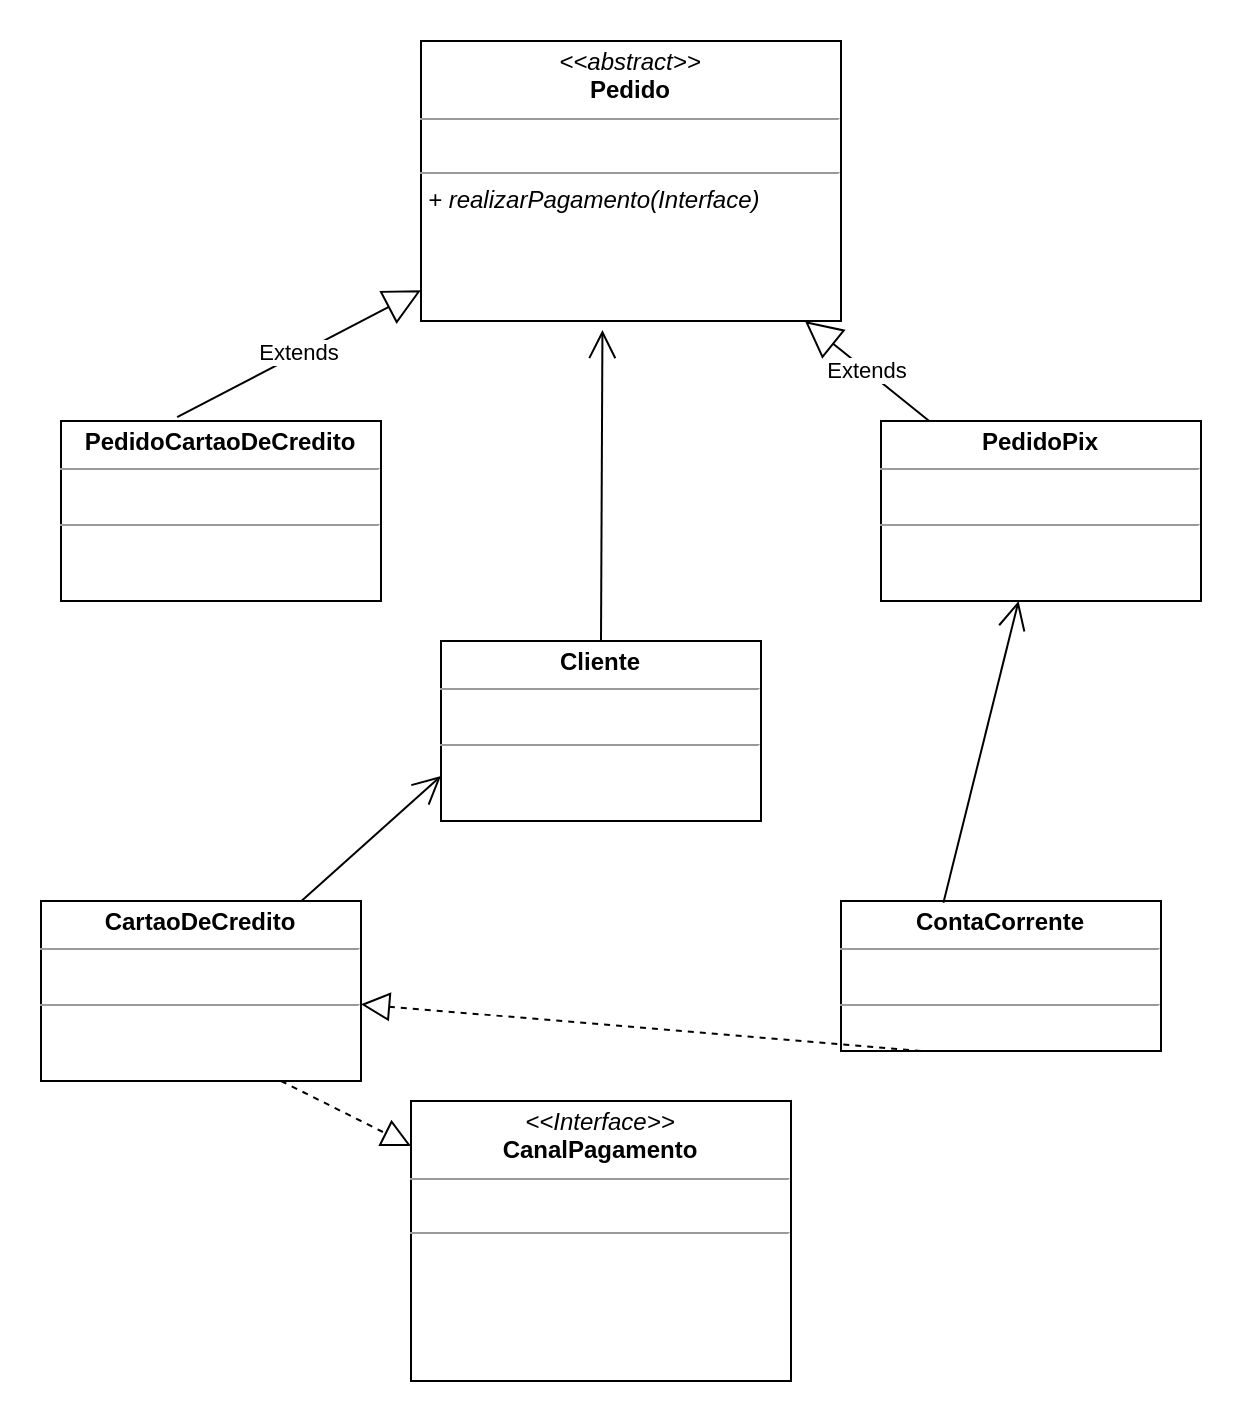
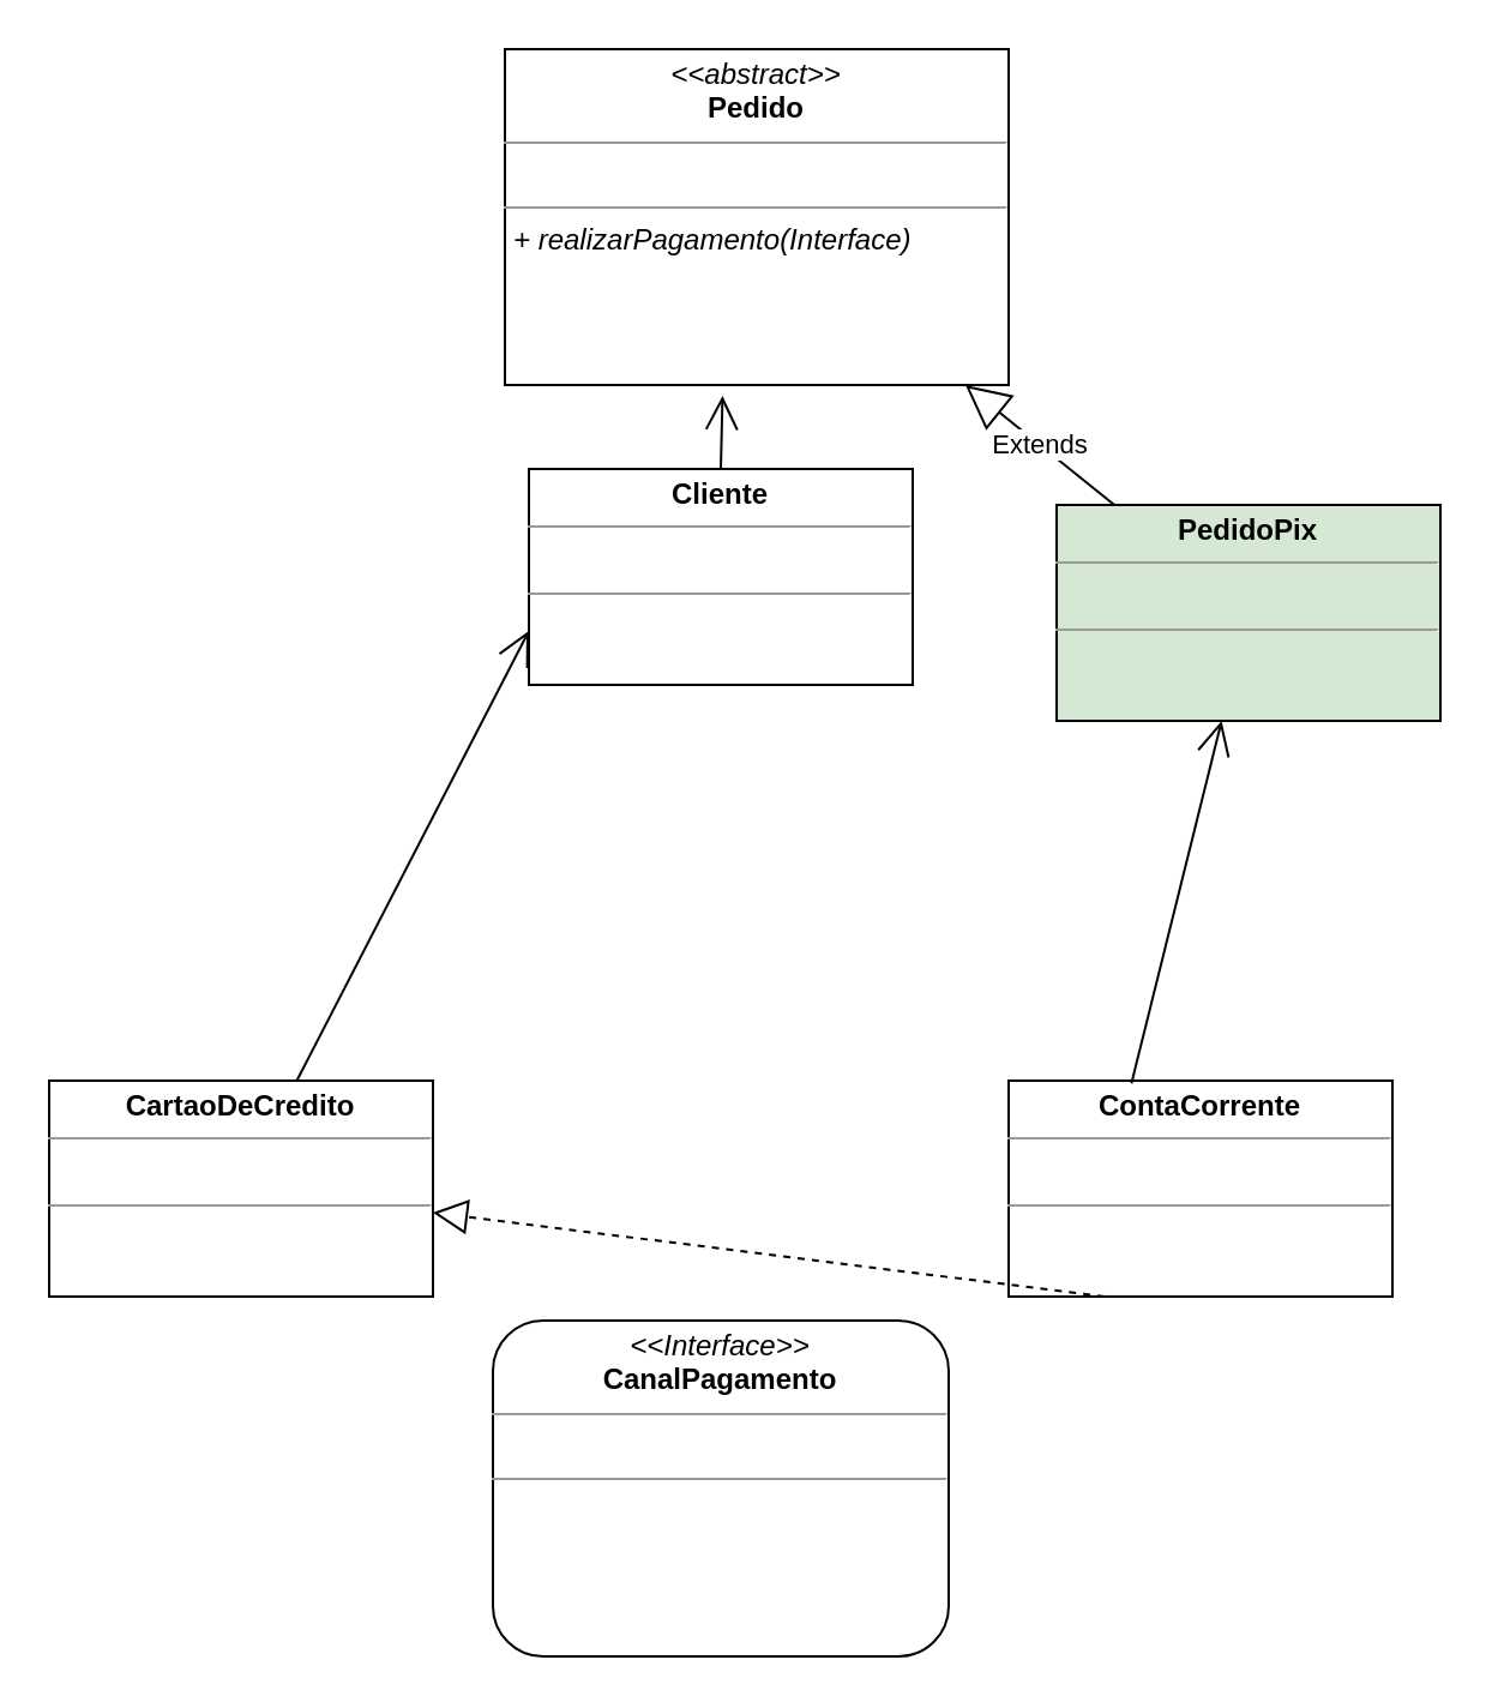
  <mxCell id="0" />
  <mxCell id="1" parent="0" />
  <mxCell id="2" value="&lt;p style=&quot;margin:0px;margin-top:4px;text-align:center;&quot;&gt;&lt;i&gt;&amp;lt;&amp;lt;abstract&amp;gt;&amp;gt;&lt;/i&gt;&lt;br&gt;&lt;b&gt;Pedido&lt;/b&gt;&lt;/p&gt;&lt;hr size=&quot;1&quot;&gt;&lt;p style=&quot;margin:0px;margin-left:4px;&quot;&gt;&lt;br&gt;&lt;/p&gt;&lt;hr size=&quot;1&quot;&gt;&lt;p style=&quot;margin:0px;margin-left:4px;&quot;&gt;&lt;i&gt;+ realizarPagamento(Interface)&lt;/i&gt;&lt;br&gt;&lt;/p&gt;" style="verticalAlign=top;align=left;overflow=fill;fontSize=12;fontFamily=Helvetica;html=1;" vertex="1" parent="1"><mxGeometry x="210" y="20" width="210" height="140" as="geometry" /></mxCell>
- <mxCell id="3" value="&lt;p style=&quot;margin:0px;margin-top:4px;text-align:center;&quot;&gt;&lt;b&gt;PedidoPix&lt;/b&gt;&lt;/p&gt;&lt;hr size=&quot;1&quot;&gt;&lt;p style=&quot;margin:0px;margin-left:4px;&quot;&gt;&lt;br&gt;&lt;/p&gt;&lt;hr size=&quot;1&quot;&gt;&lt;p style=&quot;margin:0px;margin-left:4px;&quot;&gt;&lt;br&gt;&lt;/p&gt;" style="verticalAlign=top;align=left;overflow=fill;fontSize=12;fontFamily=Helvetica;html=1;" vertex="1" parent="1"><mxGeometry x="440" y="210" width="160" height="90" as="geometry" /></mxCell>
- <mxCell id="4" value="&lt;p style=&quot;margin:0px;margin-top:4px;text-align:center;&quot;&gt;&lt;b&gt;PedidoCartaoDeCredito&lt;/b&gt;&lt;/p&gt;&lt;hr size=&quot;1&quot;&gt;&lt;p style=&quot;margin:0px;margin-left:4px;&quot;&gt;&lt;br&gt;&lt;/p&gt;&lt;hr size=&quot;1&quot;&gt;&lt;p style=&quot;margin:0px;margin-left:4px;&quot;&gt;&lt;br&gt;&lt;/p&gt;" style="verticalAlign=top;align=left;overflow=fill;fontSize=12;fontFamily=Helvetica;html=1;" vertex="1" parent="1"><mxGeometry x="30" y="210" width="160" height="90" as="geometry" /></mxCell>
- <mxCell id="5" value="Extends" style="endArrow=block;endSize=16;endFill=0;html=1;rounded=0;exitX=0.363;exitY=-0.022;exitDx=0;exitDy=0;exitPerimeter=0;" edge="1" parent="1" source="4" target="2"><mxGeometry width="160" relative="1" as="geometry"><mxPoint x="60" y="150" as="sourcePoint" /><mxPoint x="220" y="150" as="targetPoint" /></mxGeometry></mxCell>
+ <mxCell id="3" value="&lt;p style=&quot;margin:0px;margin-top:4px;text-align:center;&quot;&gt;&lt;b&gt;PedidoPix&lt;/b&gt;&lt;/p&gt;&lt;hr size=&quot;1&quot;&gt;&lt;p style=&quot;margin:0px;margin-left:4px;&quot;&gt;&lt;br&gt;&lt;/p&gt;&lt;hr size=&quot;1&quot;&gt;&lt;p style=&quot;margin:0px;margin-left:4px;&quot;&gt;&lt;br&gt;&lt;/p&gt;" style="verticalAlign=top;align=left;overflow=fill;fontSize=12;fontFamily=Helvetica;html=1;fillColor=#d5e8d4;" vertex="1" parent="1"><mxGeometry x="440" y="210" width="160" height="90" as="geometry" /></mxCell>
  <mxCell id="6" value="Extends" style="endArrow=block;endSize=16;endFill=0;html=1;rounded=0;" edge="1" parent="1" source="3" target="2"><mxGeometry width="160" relative="1" as="geometry"><mxPoint x="500" y="130" as="sourcePoint" /><mxPoint x="660" y="130" as="targetPoint" /></mxGeometry></mxCell>
- <mxCell id="7" value="&lt;p style=&quot;margin:0px;margin-top:4px;text-align:center;&quot;&gt;&lt;b&gt;Cliente&lt;/b&gt;&lt;/p&gt;&lt;hr size=&quot;1&quot;&gt;&lt;p style=&quot;margin:0px;margin-left:4px;&quot;&gt;&lt;br&gt;&lt;/p&gt;&lt;hr size=&quot;1&quot;&gt;&lt;p style=&quot;margin:0px;margin-left:4px;&quot;&gt;&lt;br&gt;&lt;/p&gt;" style="verticalAlign=top;align=left;overflow=fill;fontSize=12;fontFamily=Helvetica;html=1;" vertex="1" parent="1"><mxGeometry x="220" y="320" width="160" height="90" as="geometry" /></mxCell>
+ <mxCell id="7" value="&lt;p style=&quot;margin:0px;margin-top:4px;text-align:center;&quot;&gt;&lt;b&gt;Cliente&lt;/b&gt;&lt;/p&gt;&lt;hr size=&quot;1&quot;&gt;&lt;p style=&quot;margin:0px;margin-left:4px;&quot;&gt;&lt;br&gt;&lt;/p&gt;&lt;hr size=&quot;1&quot;&gt;&lt;p style=&quot;margin:0px;margin-left:4px;&quot;&gt;&lt;br&gt;&lt;/p&gt;" style="verticalAlign=top;align=left;overflow=fill;fontSize=12;fontFamily=Helvetica;html=1;" vertex="1" parent="1"><mxGeometry x="220" y="195" width="160" height="90" as="geometry" /></mxCell>
  <mxCell id="8" value="" style="endArrow=open;endFill=1;endSize=12;html=1;rounded=0;exitX=0.5;exitY=0;exitDx=0;exitDy=0;entryX=0.432;entryY=1.032;entryDx=0;entryDy=0;entryPerimeter=0;" edge="1" parent="1" source="7" target="2"><mxGeometry width="160" relative="1" as="geometry"><mxPoint x="270" y="250" as="sourcePoint" /><mxPoint x="430" y="250" as="targetPoint" /></mxGeometry></mxCell>
  <mxCell id="9" value="&lt;p style=&quot;margin:0px;margin-top:4px;text-align:center;&quot;&gt;&lt;b&gt;CartaoDeCredito&lt;/b&gt;&lt;/p&gt;&lt;hr size=&quot;1&quot;&gt;&lt;p style=&quot;margin:0px;margin-left:4px;&quot;&gt;&lt;br&gt;&lt;/p&gt;&lt;hr size=&quot;1&quot;&gt;&lt;p style=&quot;margin:0px;margin-left:4px;&quot;&gt;&lt;br&gt;&lt;/p&gt;" style="verticalAlign=top;align=left;overflow=fill;fontSize=12;fontFamily=Helvetica;html=1;" vertex="1" parent="1"><mxGeometry x="20" y="450" width="160" height="90" as="geometry" /></mxCell>
- <mxCell id="10" value="&lt;p style=&quot;margin:0px;margin-top:4px;text-align:center;&quot;&gt;&lt;b&gt;ContaCorrente&lt;/b&gt;&lt;/p&gt;&lt;hr size=&quot;1&quot;&gt;&lt;p style=&quot;margin:0px;margin-left:4px;&quot;&gt;&lt;br&gt;&lt;/p&gt;&lt;hr size=&quot;1&quot;&gt;&lt;p style=&quot;margin:0px;margin-left:4px;&quot;&gt;&lt;br&gt;&lt;/p&gt;" style="verticalAlign=top;align=left;overflow=fill;fontSize=12;fontFamily=Helvetica;html=1;" vertex="1" parent="1"><mxGeometry x="420" y="450" width="160" height="75" as="geometry" /></mxCell>
+ <mxCell id="10" value="&lt;p style=&quot;margin:0px;margin-top:4px;text-align:center;&quot;&gt;&lt;b&gt;ContaCorrente&lt;/b&gt;&lt;/p&gt;&lt;hr size=&quot;1&quot;&gt;&lt;p style=&quot;margin:0px;margin-left:4px;&quot;&gt;&lt;br&gt;&lt;/p&gt;&lt;hr size=&quot;1&quot;&gt;&lt;p style=&quot;margin:0px;margin-left:4px;&quot;&gt;&lt;br&gt;&lt;/p&gt;" style="verticalAlign=top;align=left;overflow=fill;fontSize=12;fontFamily=Helvetica;html=1;" vertex="1" parent="1"><mxGeometry x="420" y="450" width="160" height="90" as="geometry" /></mxCell>
  <mxCell id="11" value="" style="endArrow=open;endFill=1;endSize=12;html=1;rounded=0;entryX=0;entryY=0.75;entryDx=0;entryDy=0;" edge="1" parent="1" source="9" target="7"><mxGeometry width="160" relative="1" as="geometry"><mxPoint x="20" y="390" as="sourcePoint" /><mxPoint x="180" y="390" as="targetPoint" /></mxGeometry></mxCell>
  <mxCell id="12" value="" style="endArrow=open;endFill=1;endSize=12;html=1;rounded=0;exitX=0.32;exitY=0.012;exitDx=0;exitDy=0;exitPerimeter=0;" edge="1" parent="1" source="10" target="3"><mxGeometry width="160" relative="1" as="geometry"><mxPoint x="430.003" y="422.5" as="sourcePoint" /><mxPoint x="499.77" y="360" as="targetPoint" /></mxGeometry></mxCell>
- <mxCell id="13" value="&lt;p style=&quot;margin:0px;margin-top:4px;text-align:center;&quot;&gt;&lt;i&gt;&amp;lt;&amp;lt;Interface&amp;gt;&amp;gt;&lt;/i&gt;&lt;br&gt;&lt;b&gt;CanalPagamento&lt;/b&gt;&lt;/p&gt;&lt;hr size=&quot;1&quot;&gt;&lt;p style=&quot;margin:0px;margin-left:4px;&quot;&gt;&lt;br&gt;&lt;/p&gt;&lt;hr size=&quot;1&quot;&gt;&lt;p style=&quot;margin:0px;margin-left:4px;&quot;&gt;&lt;br&gt;&lt;/p&gt;" style="verticalAlign=top;align=left;overflow=fill;fontSize=12;fontFamily=Helvetica;html=1;" vertex="1" parent="1"><mxGeometry x="205" y="550" width="190" height="140" as="geometry" /></mxCell>
- <mxCell id="14" value="" style="endArrow=block;dashed=1;endFill=0;endSize=12;html=1;rounded=0;exitX=0.75;exitY=1;exitDx=0;exitDy=0;" edge="1" parent="1" source="9" target="13"><mxGeometry width="160" relative="1" as="geometry"><mxPoint x="-10" y="590" as="sourcePoint" /><mxPoint x="150" y="590" as="targetPoint" /></mxGeometry></mxCell>
+ <mxCell id="13" value="&lt;p style=&quot;margin:0px;margin-top:4px;text-align:center;&quot;&gt;&lt;i&gt;&amp;lt;&amp;lt;Interface&amp;gt;&amp;gt;&lt;/i&gt;&lt;br&gt;&lt;b&gt;CanalPagamento&lt;/b&gt;&lt;/p&gt;&lt;hr size=&quot;1&quot;&gt;&lt;p style=&quot;margin:0px;margin-left:4px;&quot;&gt;&lt;br&gt;&lt;/p&gt;&lt;hr size=&quot;1&quot;&gt;&lt;p style=&quot;margin:0px;margin-left:4px;&quot;&gt;&lt;br&gt;&lt;/p&gt;" style="verticalAlign=top;align=left;overflow=fill;fontSize=12;fontFamily=Helvetica;html=1;rounded=1;" vertex="1" parent="1"><mxGeometry x="205" y="550" width="190" height="140" as="geometry" /></mxCell>
  <mxCell id="15" value="" style="endArrow=block;dashed=1;endFill=0;endSize=12;html=1;rounded=0;exitX=0.25;exitY=1;exitDx=0;exitDy=0;" edge="1" parent="1" source="10" target="9"><mxGeometry width="160" relative="1" as="geometry"><mxPoint x="490" y="590" as="sourcePoint" /><mxPoint x="650" y="590" as="targetPoint" /></mxGeometry></mxCell>
